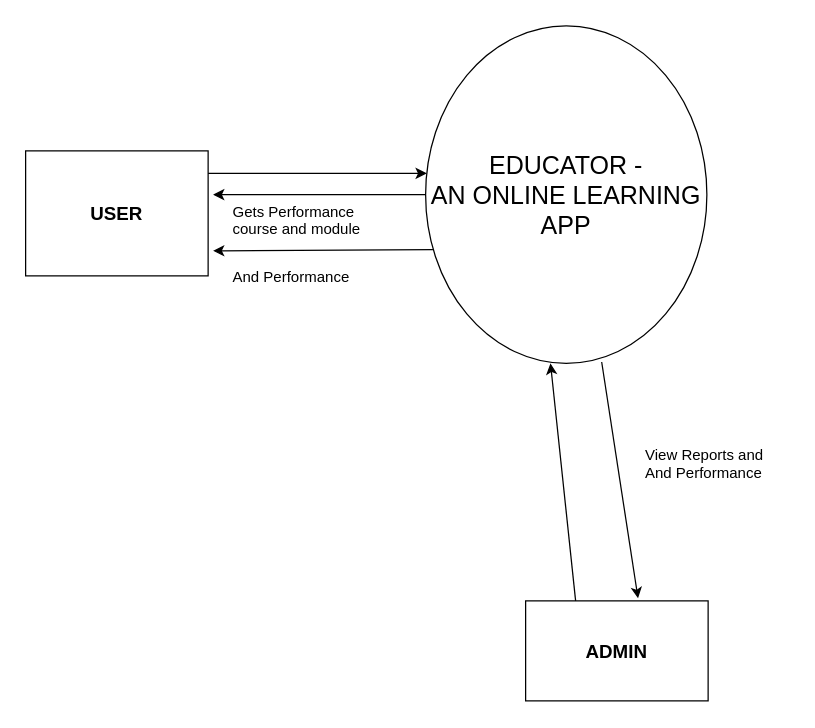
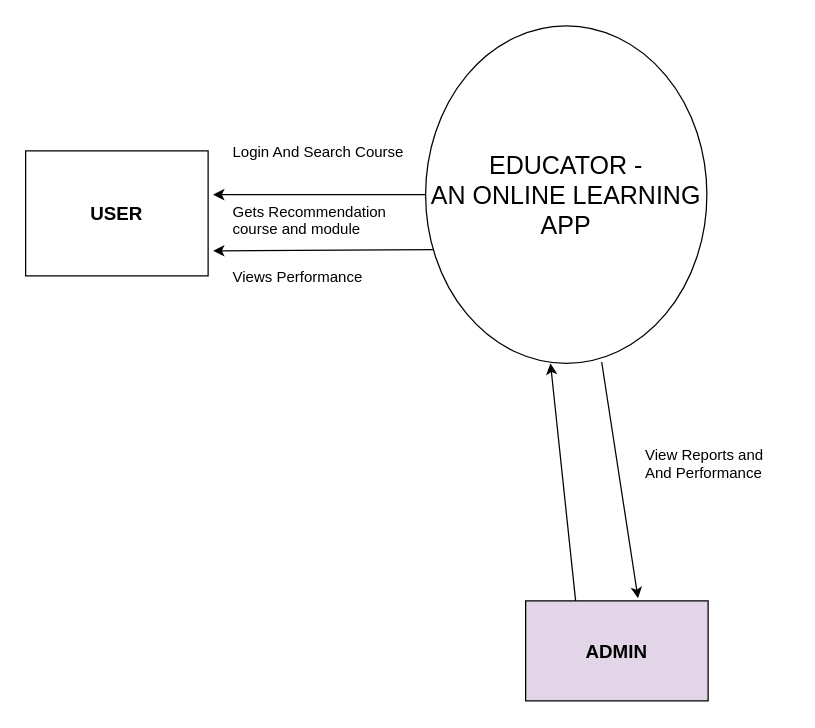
  <mxCell id="0" />
  <mxCell id="1" parent="0" />
  <mxCell id="2" value="&lt;font style=&quot;font-size: 20px&quot;&gt;EDUCATOR - &lt;br&gt;AN ONLINE LEARNING APP&lt;/font&gt;" style="ellipse;whiteSpace=wrap;html=1;aspect=fixed;" vertex="1" parent="1"><mxGeometry x="340" y="20" width="225" height="270" as="geometry" /></mxCell>
- <mxCell id="3" value="&lt;b&gt;&lt;font style=&quot;font-size: 15px&quot;&gt;ADMIN&lt;/font&gt;&lt;/b&gt;" style="rounded=0;whiteSpace=wrap;html=1;" vertex="1" parent="1"><mxGeometry x="420" y="480" width="146" height="80" as="geometry" /></mxCell>
+ <mxCell id="3" value="&lt;b&gt;&lt;font style=&quot;font-size: 15px&quot;&gt;ADMIN&lt;/font&gt;&lt;/b&gt;" style="rounded=0;whiteSpace=wrap;html=1;fillColor=#e1d5e7;" vertex="1" parent="1"><mxGeometry x="420" y="480" width="146" height="80" as="geometry" /></mxCell>
  <mxCell id="4" value="&lt;b&gt;&lt;font style=&quot;font-size: 15px&quot;&gt;USER&lt;/font&gt;&lt;/b&gt;" style="rounded=0;whiteSpace=wrap;html=1;" vertex="1" parent="1"><mxGeometry x="20" y="120" width="146" height="100" as="geometry" /></mxCell>
+ <mxCell id="5" value="Login And Search Course" style="text;strokeColor=none;fillColor=none;align=left;verticalAlign=middle;spacingLeft=4;spacingRight=4;overflow=hidden;points=[[0,0.5],[1,0.5]];portConstraint=eastwest;rotatable=0;fontSize=12;" vertex="1" parent="1"><mxGeometry x="180" y="110" width="150" height="20" as="geometry" /></mxCell>
  <mxCell id="6" value="" style="endArrow=classic;html=1;rounded=0;fontSize=12;exitX=0;exitY=0.5;exitDx=0;exitDy=0;" edge="1" parent="1" source="2"><mxGeometry width="50" height="50" relative="1" as="geometry"><mxPoint x="440" y="240" as="sourcePoint" /><mxPoint x="170" y="155" as="targetPoint" /></mxGeometry></mxCell>
- <mxCell id="7" value="Gets Performance &#10;course and module" style="text;strokeColor=none;fillColor=none;align=left;verticalAlign=middle;spacingLeft=4;spacingRight=4;overflow=hidden;points=[[0,0.5],[1,0.5]];portConstraint=eastwest;rotatable=0;fontSize=12;" vertex="1" parent="1"><mxGeometry x="180" y="160" width="150" height="30" as="geometry" /></mxCell>
- <mxCell id="8" value="" style="endArrow=classic;html=1;rounded=0;fontSize=12;exitX=1;exitY=0.18;exitDx=0;exitDy=0;exitPerimeter=0;entryX=0.004;entryY=0.437;entryDx=0;entryDy=0;entryPerimeter=0;" edge="1" parent="1" source="4" target="2"><mxGeometry width="50" height="50" relative="1" as="geometry"><mxPoint x="440" y="240" as="sourcePoint" /><mxPoint x="490" y="190" as="targetPoint" /></mxGeometry></mxCell>
+ <mxCell id="7" value="Gets Recommendation &#10;course and module" style="text;strokeColor=none;fillColor=none;align=left;verticalAlign=middle;spacingLeft=4;spacingRight=4;overflow=hidden;points=[[0,0.5],[1,0.5]];portConstraint=eastwest;rotatable=0;fontSize=12;" vertex="1" parent="1"><mxGeometry x="180" y="160" width="150" height="30" as="geometry" /></mxCell>
  <mxCell id="9" value="" style="endArrow=classic;html=1;rounded=0;fontSize=12;exitX=0.026;exitY=0.663;exitDx=0;exitDy=0;exitPerimeter=0;" edge="1" parent="1" source="2"><mxGeometry width="50" height="50" relative="1" as="geometry"><mxPoint x="440" y="240" as="sourcePoint" /><mxPoint x="170" y="200" as="targetPoint" /></mxGeometry></mxCell>
- <mxCell id="10" value="And Performance" style="text;strokeColor=none;fillColor=none;align=left;verticalAlign=middle;spacingLeft=4;spacingRight=4;overflow=hidden;points=[[0,0.5],[1,0.5]];portConstraint=eastwest;rotatable=0;fontSize=12;" vertex="1" parent="1"><mxGeometry x="180" y="210" width="150" height="20" as="geometry" /></mxCell>
+ <mxCell id="10" value="Views Performance" style="text;strokeColor=none;fillColor=none;align=left;verticalAlign=middle;spacingLeft=4;spacingRight=4;overflow=hidden;points=[[0,0.5],[1,0.5]];portConstraint=eastwest;rotatable=0;fontSize=12;" vertex="1" parent="1"><mxGeometry x="180" y="210" width="150" height="20" as="geometry" /></mxCell>
  <mxCell id="11" value="" style="endArrow=classic;html=1;rounded=0;fontSize=12;entryX=0.444;entryY=1;entryDx=0;entryDy=0;entryPerimeter=0;" edge="1" parent="1" target="2"><mxGeometry width="50" height="50" relative="1" as="geometry"><mxPoint x="460" y="480" as="sourcePoint" /><mxPoint x="490" y="190" as="targetPoint" /></mxGeometry></mxCell>
  <mxCell id="12" value="" style="endArrow=classic;html=1;rounded=0;fontSize=12;exitX=0.626;exitY=0.996;exitDx=0;exitDy=0;exitPerimeter=0;entryX=0.616;entryY=-0.025;entryDx=0;entryDy=0;entryPerimeter=0;" edge="1" parent="1" source="2" target="3"><mxGeometry width="50" height="50" relative="1" as="geometry"><mxPoint x="440" y="240" as="sourcePoint" /><mxPoint x="490" y="190" as="targetPoint" /></mxGeometry></mxCell>
  <mxCell id="13" value="View Reports and &#10;And Performance" style="text;strokeColor=none;fillColor=none;align=left;verticalAlign=middle;spacingLeft=4;spacingRight=4;overflow=hidden;points=[[0,0.5],[1,0.5]];portConstraint=eastwest;rotatable=0;fontSize=12;" vertex="1" parent="1"><mxGeometry x="510" y="340" width="120" height="60" as="geometry" /></mxCell>
